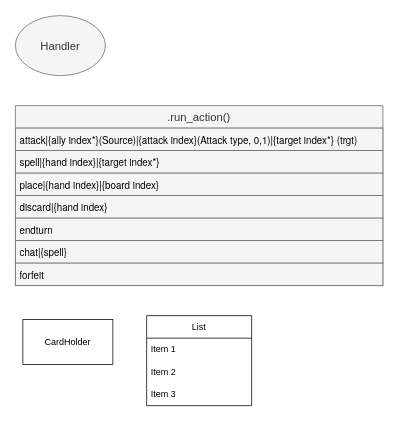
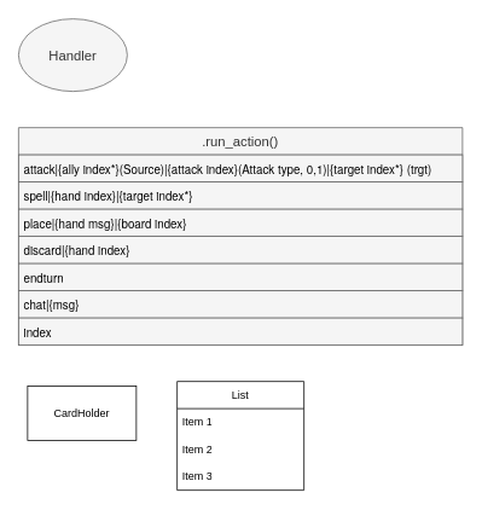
  <mxCell id="0" />
  <mxCell id="1" parent="0" />
  <mxCell id="2" value="&lt;span style=&quot;font-size: 15px;&quot;&gt;Handler&lt;/span&gt;" style="ellipse;whiteSpace=wrap;html=1;fillColor=#f5f5f5;fontColor=#333333;strokeColor=#666666;" parent="1" vertex="1"><mxGeometry x="20" y="20" width="120" height="80" as="geometry" /></mxCell>
  <mxCell id="3" value=".run_action()" style="swimlane;fontStyle=0;childLayout=stackLayout;horizontal=1;startSize=30;horizontalStack=0;resizeParent=1;resizeParentMax=0;resizeLast=0;collapsible=1;marginBottom=0;whiteSpace=wrap;html=1;fontSize=15;fillColor=#f5f5f5;fontColor=#333333;strokeColor=#666666;" parent="1" vertex="1"><mxGeometry x="20" y="140" width="490" height="240" as="geometry" /></mxCell>
  <mxCell id="4" value="&lt;p style=&quot;margin: 0px; font-variant-numeric: normal; font-variant-east-asian: normal; font-stretch: normal; font-size: 13px; line-height: normal; font-family: &amp;quot;Helvetica Neue&amp;quot;; color: rgb(0, 0, 0);&quot; class=&quot;p1&quot;&gt;attack|{ally index*}(Source)|{attack index}(Attack type, 0,1)|{target index*} (trgt)&lt;/p&gt;" style="text;align=left;verticalAlign=middle;spacingLeft=4;spacingRight=4;overflow=hidden;points=[[0,0.5],[1,0.5]];portConstraint=eastwest;rotatable=0;whiteSpace=wrap;html=1;fontSize=15;fillColor=#f5f5f5;fontColor=#333333;strokeColor=#666666;" parent="3" vertex="1"><mxGeometry y="30" width="490" height="30" as="geometry" /></mxCell>
  <mxCell id="5" value="&lt;p style=&quot;margin: 0px; font-variant-numeric: normal; font-variant-east-asian: normal; font-stretch: normal; font-size: 13px; line-height: normal; font-family: &amp;quot;Helvetica Neue&amp;quot;; color: rgb(0, 0, 0);&quot; class=&quot;p1&quot;&gt;spell|{hand index}|{target index*}&lt;/p&gt;" style="text;strokeColor=#666666;fillColor=#f5f5f5;align=left;verticalAlign=middle;spacingLeft=4;spacingRight=4;overflow=hidden;points=[[0,0.5],[1,0.5]];portConstraint=eastwest;rotatable=0;whiteSpace=wrap;html=1;fontSize=15;fontColor=#333333;" parent="3" vertex="1"><mxGeometry y="60" width="490" height="30" as="geometry" /></mxCell>
- <mxCell id="6" value="&lt;p style=&quot;margin: 0px; font-variant-numeric: normal; font-variant-east-asian: normal; font-stretch: normal; font-size: 13px; line-height: normal; font-family: &amp;quot;Helvetica Neue&amp;quot;; color: rgb(0, 0, 0);&quot; class=&quot;p1&quot;&gt;place|{hand index}|{board index}&lt;/p&gt;" style="text;strokeColor=#666666;fillColor=#f5f5f5;align=left;verticalAlign=middle;spacingLeft=4;spacingRight=4;overflow=hidden;points=[[0,0.5],[1,0.5]];portConstraint=eastwest;rotatable=0;whiteSpace=wrap;html=1;fontSize=15;fontColor=#333333;" parent="3" vertex="1"><mxGeometry y="90" width="490" height="30" as="geometry" /></mxCell>
+ <mxCell id="6" value="&lt;p style=&quot;margin: 0px; font-variant-numeric: normal; font-variant-east-asian: normal; font-stretch: normal; font-size: 13px; line-height: normal; font-family: &amp;quot;Helvetica Neue&amp;quot;; color: rgb(0, 0, 0);&quot; class=&quot;p1&quot;&gt;place|{hand msg}|{board index}&lt;/p&gt;" style="text;strokeColor=#666666;fillColor=#f5f5f5;align=left;verticalAlign=middle;spacingLeft=4;spacingRight=4;overflow=hidden;points=[[0,0.5],[1,0.5]];portConstraint=eastwest;rotatable=0;whiteSpace=wrap;html=1;fontSize=15;fontColor=#333333;" parent="3" vertex="1"><mxGeometry y="90" width="490" height="30" as="geometry" /></mxCell>
  <mxCell id="7" value="&lt;p style=&quot;margin: 0px; font-variant-numeric: normal; font-variant-east-asian: normal; font-stretch: normal; font-size: 13px; line-height: normal; font-family: &amp;quot;Helvetica Neue&amp;quot;; color: rgb(0, 0, 0);&quot; class=&quot;p1&quot;&gt;discard|{hand index}&lt;/p&gt;" style="text;strokeColor=#666666;fillColor=#f5f5f5;align=left;verticalAlign=middle;spacingLeft=4;spacingRight=4;overflow=hidden;points=[[0,0.5],[1,0.5]];portConstraint=eastwest;rotatable=0;whiteSpace=wrap;html=1;fontSize=15;fontColor=#333333;" parent="3" vertex="1"><mxGeometry y="120" width="490" height="30" as="geometry" /></mxCell>
  <mxCell id="8" value="&lt;p style=&quot;margin: 0px; font-variant-numeric: normal; font-variant-east-asian: normal; font-stretch: normal; font-size: 13px; line-height: normal; font-family: &amp;quot;Helvetica Neue&amp;quot;; color: rgb(0, 0, 0);&quot; class=&quot;p1&quot;&gt;endturn&lt;/p&gt;" style="text;strokeColor=#666666;fillColor=#f5f5f5;align=left;verticalAlign=middle;spacingLeft=4;spacingRight=4;overflow=hidden;points=[[0,0.5],[1,0.5]];portConstraint=eastwest;rotatable=0;whiteSpace=wrap;html=1;fontSize=15;fontColor=#333333;" parent="3" vertex="1"><mxGeometry y="150" width="490" height="30" as="geometry" /></mxCell>
- <mxCell id="9" value="&lt;p style=&quot;margin: 0px; font-variant-numeric: normal; font-variant-east-asian: normal; font-stretch: normal; font-size: 13px; line-height: normal; font-family: &amp;quot;Helvetica Neue&amp;quot;; color: rgb(0, 0, 0);&quot; class=&quot;p1&quot;&gt;chat|{spell}&lt;/p&gt;" style="text;strokeColor=#666666;fillColor=#f5f5f5;align=left;verticalAlign=middle;spacingLeft=4;spacingRight=4;overflow=hidden;points=[[0,0.5],[1,0.5]];portConstraint=eastwest;rotatable=0;whiteSpace=wrap;html=1;fontSize=15;fontColor=#333333;" parent="3" vertex="1"><mxGeometry y="180" width="490" height="30" as="geometry" /></mxCell>
- <mxCell id="10" value="&lt;p style=&quot;margin: 0px; font-variant-numeric: normal; font-variant-east-asian: normal; font-stretch: normal; font-size: 13px; line-height: normal; font-family: &amp;quot;Helvetica Neue&amp;quot;; color: rgb(0, 0, 0);&quot; class=&quot;p1&quot;&gt;forfeit&lt;/p&gt;" style="text;strokeColor=#666666;fillColor=#f5f5f5;align=left;verticalAlign=middle;spacingLeft=4;spacingRight=4;overflow=hidden;points=[[0,0.5],[1,0.5]];portConstraint=eastwest;rotatable=0;whiteSpace=wrap;html=1;fontSize=15;fontColor=#333333;" vertex="1" parent="3"><mxGeometry y="210" width="490" height="30" as="geometry" /></mxCell>
+ <mxCell id="9" value="&lt;p style=&quot;margin: 0px; font-variant-numeric: normal; font-variant-east-asian: normal; font-stretch: normal; font-size: 13px; line-height: normal; font-family: &amp;quot;Helvetica Neue&amp;quot;; color: rgb(0, 0, 0);&quot; class=&quot;p1&quot;&gt;chat|{msg}&lt;/p&gt;" style="text;strokeColor=#666666;fillColor=#f5f5f5;align=left;verticalAlign=middle;spacingLeft=4;spacingRight=4;overflow=hidden;points=[[0,0.5],[1,0.5]];portConstraint=eastwest;rotatable=0;whiteSpace=wrap;html=1;fontSize=15;fontColor=#333333;" parent="3" vertex="1"><mxGeometry y="180" width="490" height="30" as="geometry" /></mxCell>
+ <mxCell id="10" value="&lt;p style=&quot;margin: 0px; font-variant-numeric: normal; font-variant-east-asian: normal; font-stretch: normal; font-size: 13px; line-height: normal; font-family: &amp;quot;Helvetica Neue&amp;quot;; color: rgb(0, 0, 0);&quot; class=&quot;p1&quot;&gt;index&lt;/p&gt;" style="text;strokeColor=#666666;fillColor=#f5f5f5;align=left;verticalAlign=middle;spacingLeft=4;spacingRight=4;overflow=hidden;points=[[0,0.5],[1,0.5]];portConstraint=eastwest;rotatable=0;whiteSpace=wrap;html=1;fontSize=15;fontColor=#333333;" vertex="1" parent="3"><mxGeometry y="210" width="490" height="30" as="geometry" /></mxCell>
  <mxCell id="11" value="CardHolder" style="rounded=0;whiteSpace=wrap;html=1;" vertex="1" parent="1"><mxGeometry x="30" y="425" width="120" height="60" as="geometry" /></mxCell>
  <mxCell id="12" value="List" style="swimlane;fontStyle=0;childLayout=stackLayout;horizontal=1;startSize=30;horizontalStack=0;resizeParent=1;resizeParentMax=0;resizeLast=0;collapsible=1;marginBottom=0;whiteSpace=wrap;html=1;" vertex="1" parent="1"><mxGeometry x="195" y="420" width="140" height="120" as="geometry" /></mxCell>
  <mxCell id="13" value="Item 1" style="text;strokeColor=none;fillColor=none;align=left;verticalAlign=middle;spacingLeft=4;spacingRight=4;overflow=hidden;points=[[0,0.5],[1,0.5]];portConstraint=eastwest;rotatable=0;whiteSpace=wrap;html=1;" vertex="1" parent="12"><mxGeometry y="30" width="140" height="30" as="geometry" /></mxCell>
  <mxCell id="14" value="Item 2" style="text;strokeColor=none;fillColor=none;align=left;verticalAlign=middle;spacingLeft=4;spacingRight=4;overflow=hidden;points=[[0,0.5],[1,0.5]];portConstraint=eastwest;rotatable=0;whiteSpace=wrap;html=1;" vertex="1" parent="12"><mxGeometry y="60" width="140" height="30" as="geometry" /></mxCell>
  <mxCell id="15" value="Item 3" style="text;strokeColor=none;fillColor=none;align=left;verticalAlign=middle;spacingLeft=4;spacingRight=4;overflow=hidden;points=[[0,0.5],[1,0.5]];portConstraint=eastwest;rotatable=0;whiteSpace=wrap;html=1;" vertex="1" parent="12"><mxGeometry y="90" width="140" height="30" as="geometry" /></mxCell>
